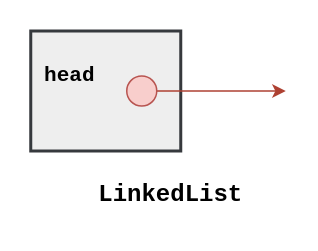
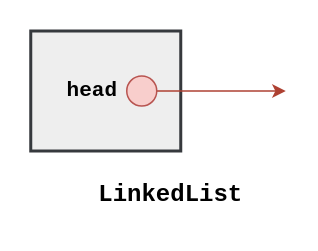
  <mxCell id="0" />
  <mxCell id="1" parent="0" />
  <mxCell id="2" value="" style="rounded=0;whiteSpace=wrap;html=1;fillColor=#eeeeee;strokeColor=#36393D;strokeWidth=2;" parent="1" vertex="1"><mxGeometry x="20" y="20" width="100" height="80" as="geometry" /></mxCell>
  <mxCell id="3" value="&lt;font size=&quot;1&quot; face=&quot;Courier New&quot;&gt;&lt;b style=&quot;font-size: 16px;&quot;&gt;LinkedList&lt;/b&gt;&lt;/font&gt;" style="text;html=1;align=center;verticalAlign=middle;whiteSpace=wrap;rounded=0;" parent="1" vertex="1"><mxGeometry x="59" y="115" width="109" height="30" as="geometry" /></mxCell>
  <mxCell id="4" value="" style="endArrow=classic;html=1;rounded=0;exitX=1;exitY=0.5;exitDx=0;exitDy=0;strokeColor=#AE4132;" parent="1" source="5" edge="1"><mxGeometry width="50" height="50" relative="1" as="geometry"><mxPoint x="94" y="60" as="sourcePoint" /><mxPoint x="190" y="60" as="targetPoint" /></mxGeometry></mxCell>
  <mxCell id="5" value="" style="ellipse;whiteSpace=wrap;html=1;aspect=fixed;fillColor=#f8cecc;strokeColor=#b85450;" vertex="1" parent="1"><mxGeometry x="84" y="50" width="20" height="20" as="geometry" /></mxCell>
- <mxCell id="6" value="&lt;font style=&quot;font-size: 14px;&quot; face=&quot;Courier New&quot;&gt;&lt;b style=&quot;&quot;&gt;head&lt;/b&gt;&lt;/font&gt;" style="text;html=1;align=right;verticalAlign=middle;whiteSpace=wrap;rounded=0;" vertex="1" parent="1"><mxGeometry x="25" y="40" width="40" height="20" as="geometry" /></mxCell>
+ <mxCell id="6" value="&lt;font style=&quot;font-size: 14px;&quot; face=&quot;Courier New&quot;&gt;&lt;b style=&quot;&quot;&gt;head&lt;/b&gt;&lt;/font&gt;" style="text;html=1;align=right;verticalAlign=middle;whiteSpace=wrap;rounded=0;" vertex="1" parent="1"><mxGeometry x="40" y="50" width="40" height="20" as="geometry" /></mxCell>
